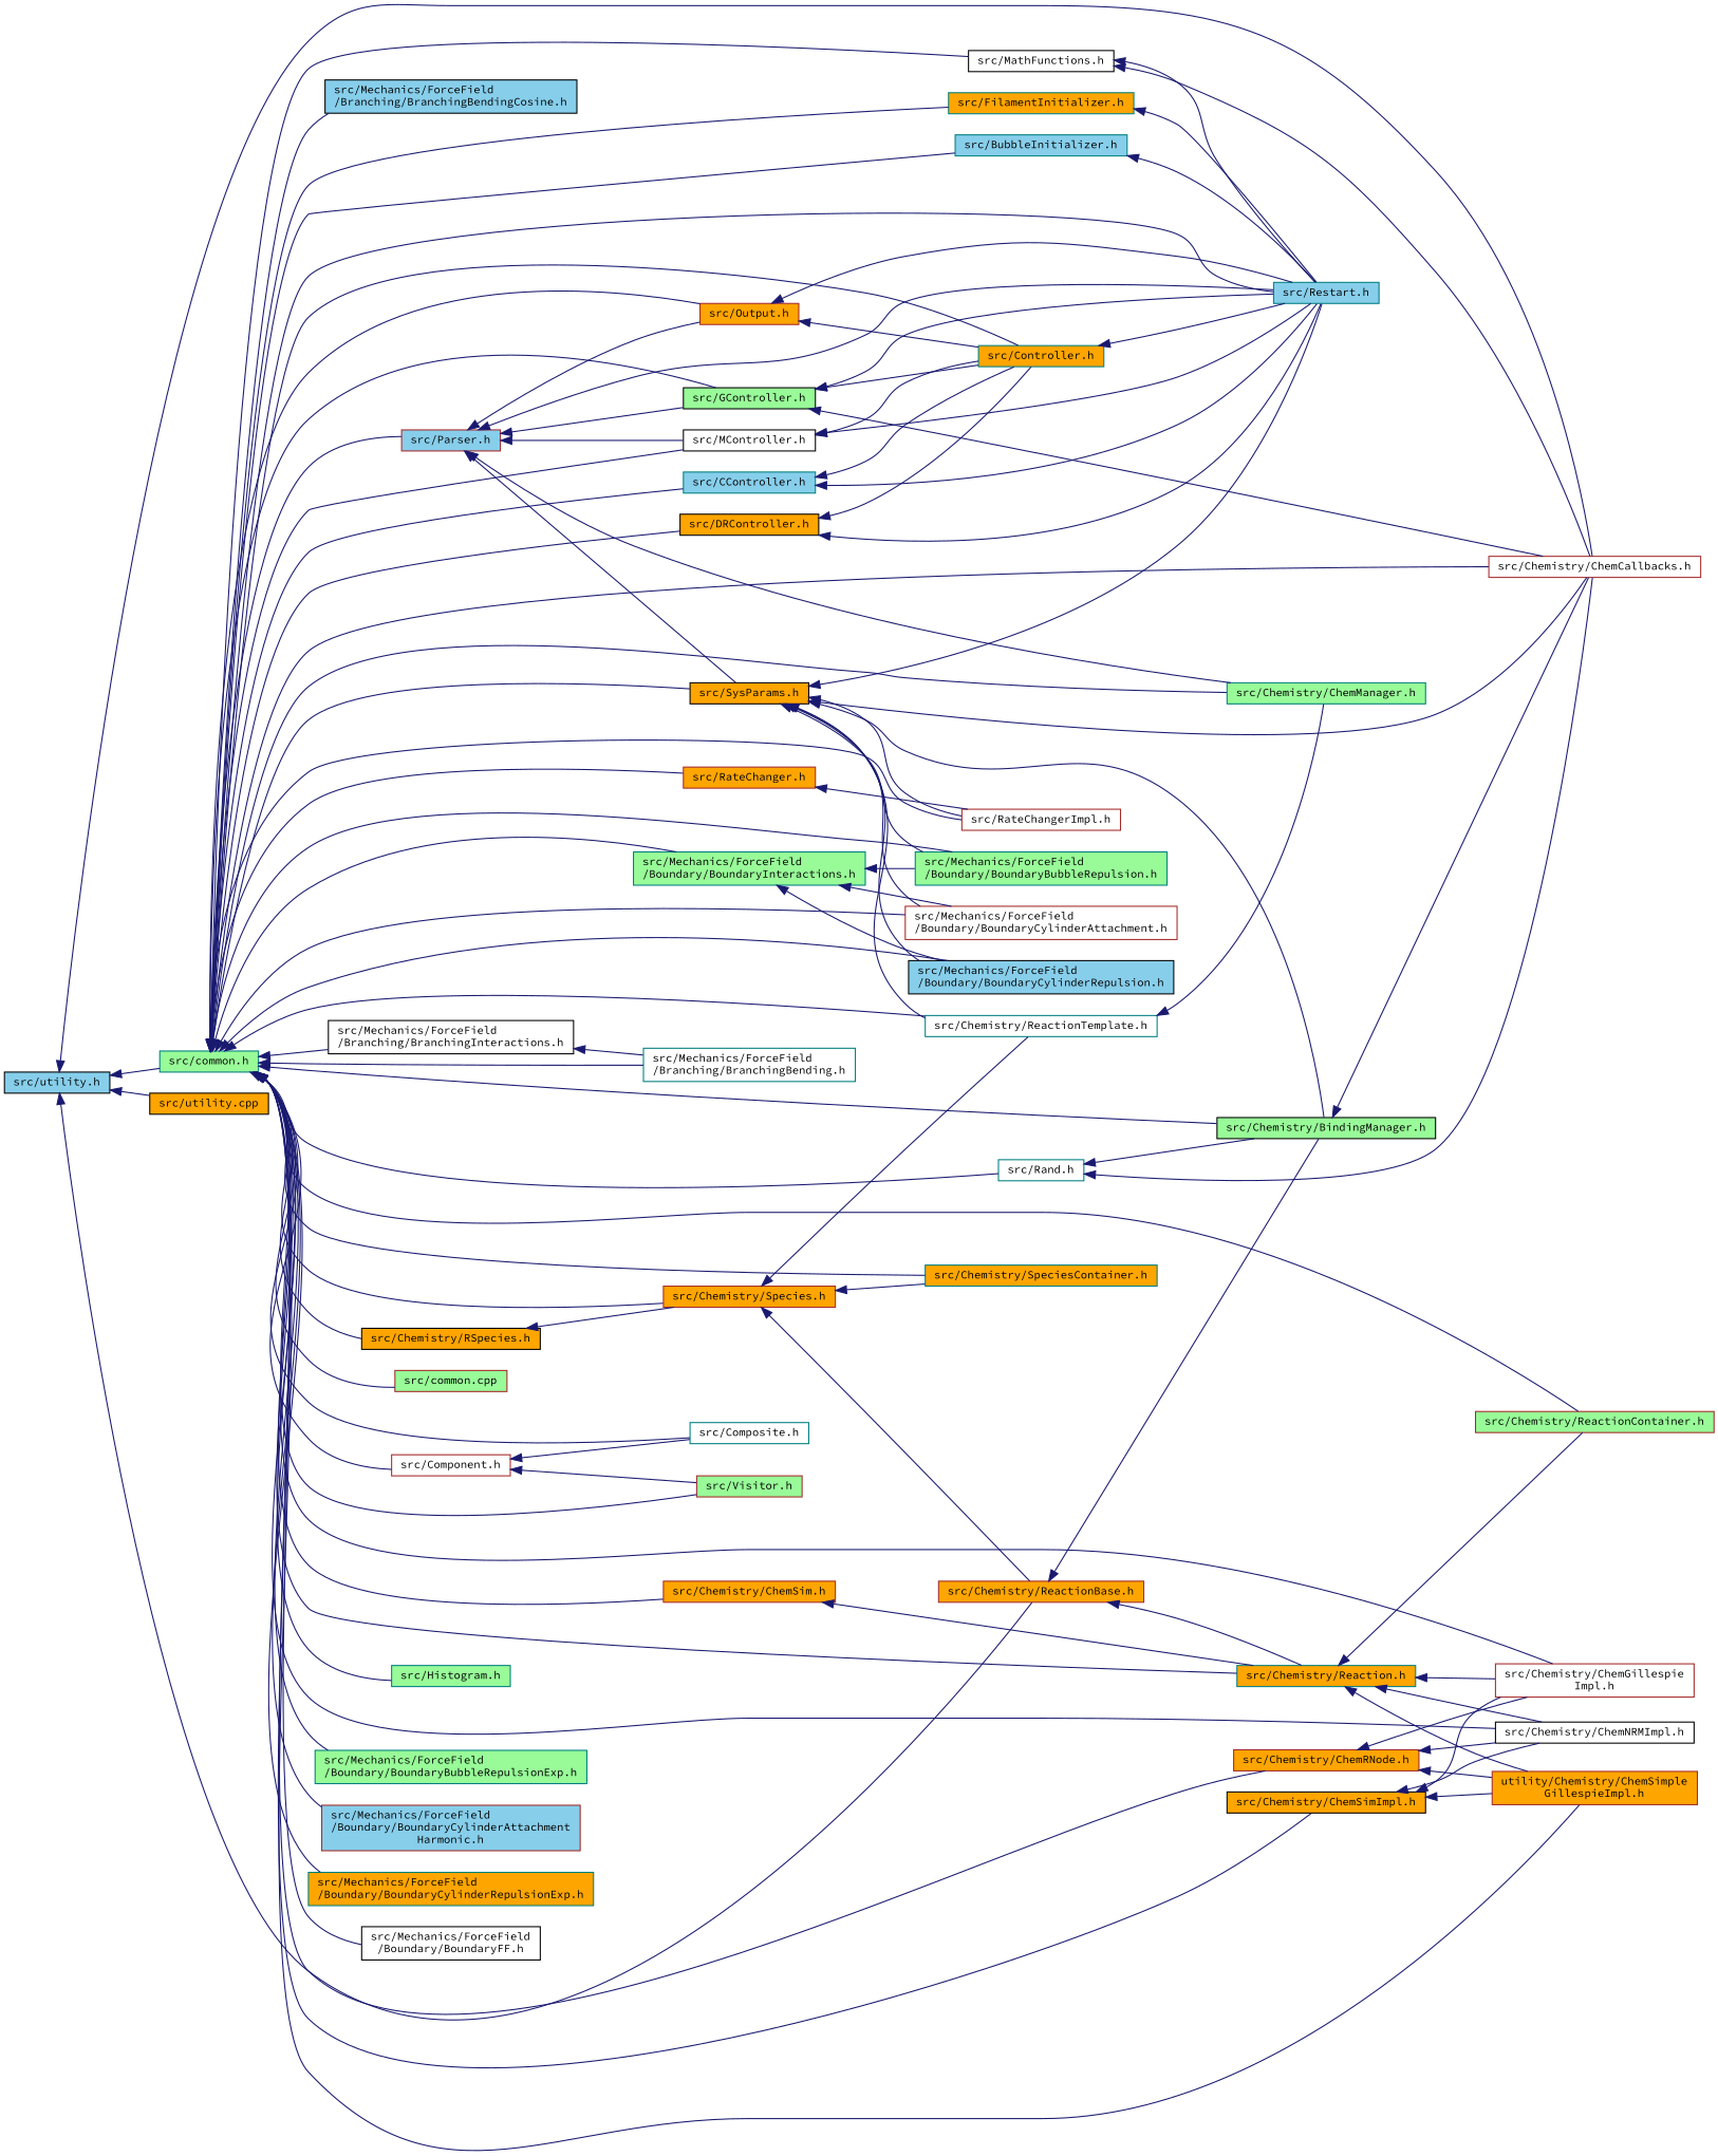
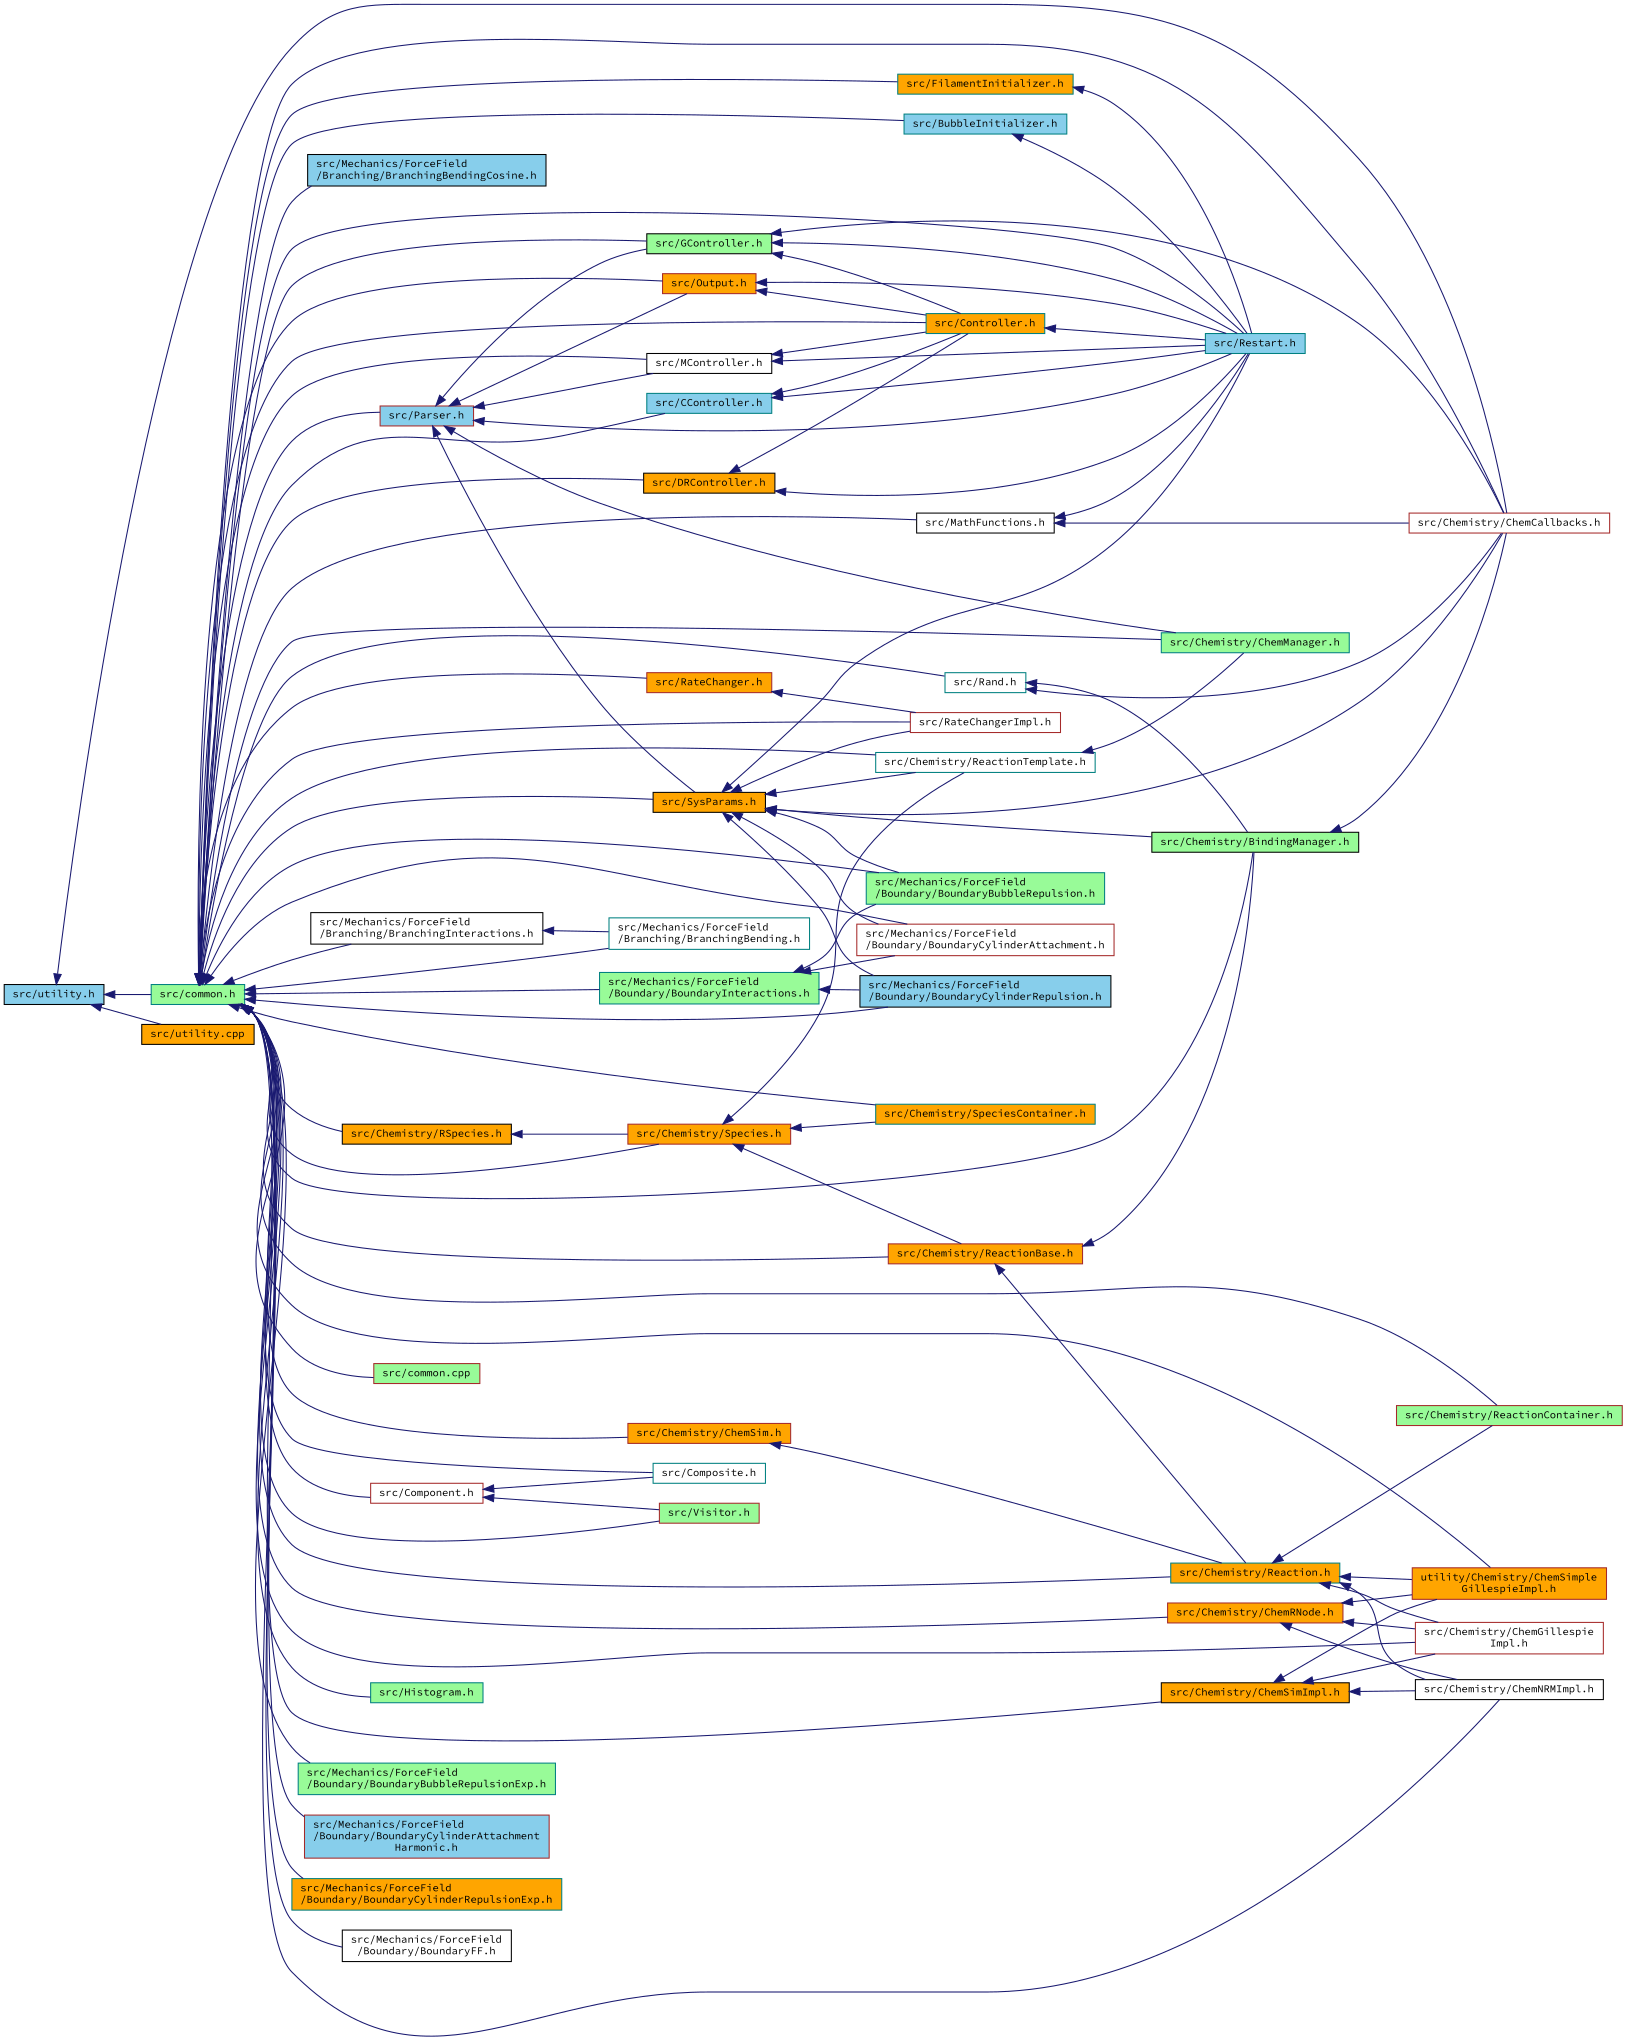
  digraph {
    fontname="Source Code Pro"
    rankdir=LR
    node [color=teal fillcolor=orange fontname="Source Code Pro" fontsize=10 shape=record style=filled]
    edge [color=midnightblue dir=back fontname="Source Code Pro" fontsize=10 labelfontname=Helvetica labelfontsize=10 style=solid]
    n1 [color=black fillcolor=skyblue fontcolor=black height=0.2 label="src/utility.h" width=0.4]
    n2 [fillcolor=palegreen height=0.2 label="src/common.h" width=0.4]
    n3 [color=brown fillcolor=white height=0.2 label="src/Chemistry/ChemCallbacks.h" width=0.4]
    n4 [color=black height=0.2 label="src/utility.cpp" width=0.4]
    n5 [fillcolor=skyblue height=0.2 label="src/BubbleInitializer.h" width=0.4]
    n6 [fillcolor=skyblue height=0.2 label="src/Restart.h" width=0.4]
    n7 [color=black fillcolor=palegreen height=0.2 label="src/GController.h" width=0.4]
    n8 [height=0.2 label="src/Controller.h" width=0.4]
    n9 [color=brown fillcolor=skyblue height=0.2 label="src/Parser.h" width=0.4]
    n10 [color=black height=0.2 label="src/SysParams.h" width=0.4]
    n11 [color=black fillcolor=palegreen height=0.2 label="src/Chemistry/BindingManager.h" width=0.4]
    n12 [fillcolor=white height=0.2 label="src/Chemistry/ReactionTemplate.h" width=0.4]
    n13 [fillcolor=palegreen height=0.2 label="src/Chemistry/ChemManager.h" width=0.4]
    n14 [color=brown fillcolor=white height=0.2 label="src/RateChangerImpl.h" width=0.4]
    n15 [fillcolor=palegreen height=0.2 label="src/Mechanics/ForceField\l/Boundary/BoundaryBubbleRepulsion.h" width=0.4]
    n16 [color=brown fillcolor=white height=0.2 label="src/Mechanics/ForceField\l/Boundary/BoundaryCylinderAttachment.h" width=0.4]
    n17 [color=black fillcolor=skyblue height=0.2 label="src/Mechanics/ForceField\l/Boundary/BoundaryCylinderRepulsion.h" width=0.4]
    n18 [color=brown height=0.2 label="src/Output.h" width=0.4]
    n19 [color=black fillcolor=white height=0.2 label="src/MController.h" width=0.4]
    n20 [fillcolor=white height=0.2 label="src/Rand.h" width=0.4]
    n21 [fillcolor=skyblue height=0.2 label="src/CController.h" width=0.4]
    n22 [color=brown height=0.2 label="src/Chemistry/ReactionBase.h" width=0.4]
    n23 [height=0.2 label="src/Chemistry/Reaction.h" width=0.4]
    n24 [color=brown fillcolor=white height=0.2 label="src/Chemistry/ChemGillespie\lImpl.h" width=0.4]
    n25 [color=black fillcolor=white height=0.2 label="src/Chemistry/ChemNRMImpl.h" width=0.4]
    n26 [color=brown height=0.2 label="utility/Chemistry/ChemSimple\lGillespieImpl.h" width=0.4]
    n27 [color=brown fillcolor=palegreen height=0.2 label="src/Chemistry/ReactionContainer.h" width=0.4]
    n28 [color=brown height=0.2 label="src/Chemistry/Species.h" width=0.4]
    n29 [height=0.2 label="src/Chemistry/SpeciesContainer.h" width=0.4]
    n30 [color=black height=0.2 label="src/Chemistry/RSpecies.h" width=0.4]
    n31 [color=brown height=0.2 label="src/Chemistry/ChemSim.h" width=0.4]
    n32 [color=brown height=0.2 label="src/Chemistry/ChemRNode.h" width=0.4]
    n33 [color=black height=0.2 label="src/Chemistry/ChemSimImpl.h" width=0.4]
    n34 [color=brown fillcolor=palegreen height=0.2 label="src/common.cpp" width=0.4]
    n35 [color=brown fillcolor=white height=0.2 label="src/Component.h" width=0.4]
    n36 [fillcolor=white height=0.2 label="src/Composite.h" width=0.4]
    n37 [color=brown fillcolor=palegreen height=0.2 label="src/Visitor.h" width=0.4]
    n38 [color=black height=0.2 label="src/DRController.h" width=0.4]
    n39 [height=0.2 label="src/FilamentInitializer.h" width=0.4]
    n40 [color=black fillcolor=white height=0.2 label="src/MathFunctions.h" width=0.4]
    n41 [color=brown height=0.2 label="src/RateChanger.h" width=0.4]
    n42 [fillcolor=palegreen height=0.2 label="src/Histogram.h" width=0.4]
    n43 [fillcolor=palegreen height=0.2 label="src/Mechanics/ForceField\l/Boundary/BoundaryInteractions.h" width=0.4]
    n44 [fillcolor=palegreen height=0.2 label="src/Mechanics/ForceField\l/Boundary/BoundaryBubbleRepulsionExp.h" width=0.4]
    n45 [color=brown fillcolor=skyblue height=0.2 label="src/Mechanics/ForceField\l/Boundary/BoundaryCylinderAttachment\lHarmonic.h" width=0.4]
    n46 [height=0.2 label="src/Mechanics/ForceField\l/Boundary/BoundaryCylinderRepulsionExp.h" width=0.4]
    n47 [color=black fillcolor=white height=0.2 label="src/Mechanics/ForceField\l/Boundary/BoundaryFF.h" width=0.4]
    n48 [fillcolor=white height=0.2 label="src/Mechanics/ForceField\l/Branching/BranchingBending.h" width=0.4]
    n49 [color=black fillcolor=white height=0.2 label="src/Mechanics/ForceField\l/Branching/BranchingInteractions.h" width=0.4]
    n50 [color=black fillcolor=skyblue height=0.2 label="src/Mechanics/ForceField\l/Branching/BranchingBendingCosine.h" width=0.4]
    n1 -> n2
    n1 -> n3
    n1 -> n4
    n2 -> n3
    n2 -> n5
    n2 -> n6
    n2 -> n7
    n2 -> n8
    n2 -> n9
    n2 -> n10
    n2 -> n11
    n2 -> n12
    n2 -> n13
    n2 -> n14
    n2 -> n15
    n2 -> n16
    n2 -> n17
    n2 -> n18
    n2 -> n19
    n2 -> n20
    n2 -> n21
-   n1 -> n22
+   n2 -> n22
    n2 -> n23
    n2 -> n24
    n2 -> n25
    n2 -> n26
    n2 -> n27
    n2 -> n28
    n2 -> n29
    n2 -> n30
    n2 -> n31
    n2 -> n32
    n2 -> n33
    n2 -> n34
    n2 -> n35
    n2 -> n36
    n2 -> n37
    n2 -> n38
    n2 -> n39
    n2 -> n40
    n2 -> n41
    n2 -> n42
    n2 -> n43
    n2 -> n44
    n2 -> n45
    n2 -> n46
    n2 -> n47
    n2 -> n48
    n2 -> n49
    n2 -> n50
    n5 -> n6
    n7 -> n3
    n7 -> n6
    n7 -> n8
    n8 -> n6
    n9 -> n6
    n9 -> n7
    n9 -> n10
    n9 -> n13
    n9 -> n18
    n9 -> n19
    n10 -> n3
    n10 -> n6
    n10 -> n11
    n10 -> n12
    n10 -> n14
    n10 -> n15
    n10 -> n16
    n10 -> n17
    n11 -> n3
    n12 -> n13
    n18 -> n6
    n18 -> n8
    n19 -> n6
    n19 -> n8
    n20 -> n3
    n20 -> n11
    n21 -> n6
    n21 -> n8
    n22 -> n11
    n22 -> n23
    n23 -> n24
    n23 -> n25
    n23 -> n26
    n23 -> n27
    n28 -> n12
    n28 -> n22
    n28 -> n29
    n30 -> n28
    n31 -> n23
    n32 -> n24
    n32 -> n25
    n32 -> n26
    n33 -> n24
    n33 -> n25
    n33 -> n26
    n35 -> n36
    n35 -> n37
    n38 -> n6
    n38 -> n8
    n39 -> n6
    n40 -> n3
    n40 -> n6
    n41 -> n14
    n43 -> n15
    n43 -> n16
    n43 -> n17
    n49 -> n48
  }
